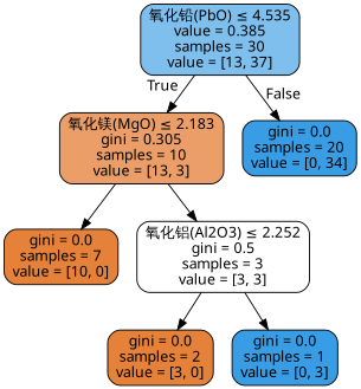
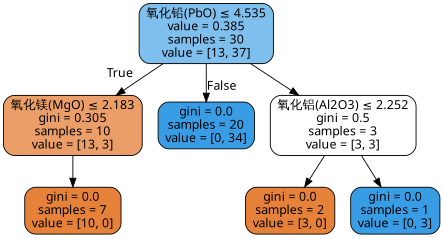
  digraph {
    node [color=black fillcolor="#399de5" fontname=DengXian shape=box style="filled, rounded"]
    edge [fontname=DengXian]
    n1 [fillcolor="#7fbfee" label=<氧化铅(PbO) &le; 4.535<br/>value = 0.385<br/>samples = 30<br/>value = [13, 37]>]
    n2 [fillcolor="#eb9e67" label=<氧化镁(MgO) &le; 2.183<br/>gini = 0.305<br/>samples = 10<br/>value = [13, 3]>]
    n3 [label=<gini = 0.0<br/>samples = 20<br/>value = [0, 34]>]
    n4 [fillcolor="#e58139" label=<gini = 0.0<br/>samples = 7<br/>value = [10, 0]>]
    n5 [fillcolor="#ffffff" label=<氧化铝(Al2O3) &le; 2.252<br/>gini = 0.5<br/>samples = 3<br/>value = [3, 3]>]
    n6 [fillcolor="#e58139" label=<gini = 0.0<br/>samples = 2<br/>value = [3, 0]>]
    n7 [label=<gini = 0.0<br/>samples = 1<br/>value = [0, 3]>]
    n1 -> n2 [headlabel=True labelangle=45 labeldistance=2.5]
    n1 -> n3 [headlabel=False labelangle=-45 labeldistance=2.5]
    n2 -> n4
-   n2 -> n5
+   n1 -> n5
    n5 -> n6
    n5 -> n7
  }
